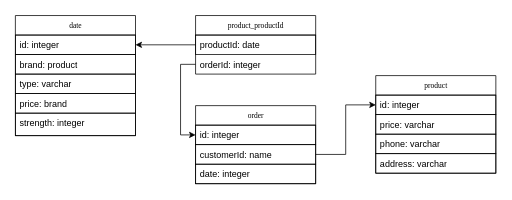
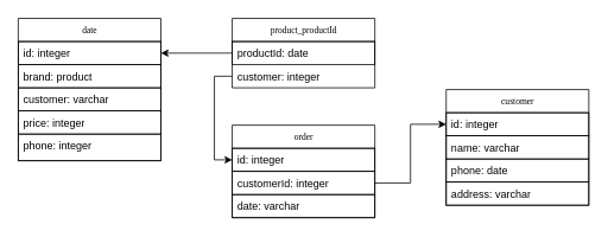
  <mxCell id="0" />
  <mxCell id="1" parent="0" />
  <mxCell id="2" value="date" style="swimlane;html=1;fontStyle=0;childLayout=stackLayout;horizontal=1;startSize=26;fillColor=default;horizontalStack=0;resizeParent=1;resizeLast=0;collapsible=1;marginBottom=0;swimlaneFillColor=#ffffff;rounded=0;shadow=0;comic=0;labelBackgroundColor=none;strokeWidth=1;fontFamily=Verdana;fontSize=10;align=center;" parent="1" vertex="1"><mxGeometry x="20" y="20" width="160" height="160" as="geometry" /></mxCell>
  <mxCell id="3" value="id: integer" style="text;html=1;strokeColor=default;fillColor=none;align=left;verticalAlign=top;spacingLeft=4;spacingRight=4;whiteSpace=wrap;overflow=hidden;rotatable=0;points=[[0,0.5],[1,0.5]];portConstraint=eastwest;" parent="2" vertex="1"><mxGeometry y="26" width="160" height="26" as="geometry" /></mxCell>
  <mxCell id="4" value="brand: product" style="text;html=1;strokeColor=default;fillColor=none;align=left;verticalAlign=top;spacingLeft=4;spacingRight=4;whiteSpace=wrap;overflow=hidden;rotatable=0;points=[[0,0.5],[1,0.5]];portConstraint=eastwest;" parent="2" vertex="1"><mxGeometry y="52" width="160" height="26" as="geometry" /></mxCell>
- <mxCell id="5" value="type: varchar" style="text;html=1;strokeColor=default;fillColor=none;align=left;verticalAlign=top;spacingLeft=4;spacingRight=4;whiteSpace=wrap;overflow=hidden;rotatable=0;points=[[0,0.5],[1,0.5]];portConstraint=eastwest;" parent="2" vertex="1"><mxGeometry y="78" width="160" height="26" as="geometry" /></mxCell>
- <mxCell id="6" value="price: brand" style="text;html=1;strokeColor=default;fillColor=none;align=left;verticalAlign=top;spacingLeft=4;spacingRight=4;whiteSpace=wrap;overflow=hidden;rotatable=0;points=[[0,0.5],[1,0.5]];portConstraint=eastwest;" parent="2" vertex="1"><mxGeometry y="104" width="160" height="26" as="geometry" /></mxCell>
- <mxCell id="7" value="strength: integer" style="text;html=1;strokeColor=default;fillColor=none;align=left;verticalAlign=top;spacingLeft=4;spacingRight=4;whiteSpace=wrap;overflow=hidden;rotatable=0;points=[[0,0.5],[1,0.5]];portConstraint=eastwest;" parent="2" vertex="1"><mxGeometry y="130" width="160" height="30" as="geometry" /></mxCell>
- <mxCell id="8" value="product" style="swimlane;html=1;fontStyle=0;childLayout=stackLayout;horizontal=1;startSize=26;fillColor=default;horizontalStack=0;resizeParent=1;resizeLast=0;collapsible=1;marginBottom=0;swimlaneFillColor=#ffffff;rounded=0;shadow=0;comic=0;labelBackgroundColor=none;strokeWidth=1;fontFamily=Verdana;fontSize=10;align=center;" parent="1" vertex="1"><mxGeometry x="500" y="100" width="160" height="130" as="geometry" /></mxCell>
+ <mxCell id="5" value="customer: varchar" style="text;html=1;strokeColor=default;fillColor=none;align=left;verticalAlign=top;spacingLeft=4;spacingRight=4;whiteSpace=wrap;overflow=hidden;rotatable=0;points=[[0,0.5],[1,0.5]];portConstraint=eastwest;" parent="2" vertex="1"><mxGeometry y="78" width="160" height="26" as="geometry" /></mxCell>
+ <mxCell id="6" value="price: integer" style="text;html=1;strokeColor=default;fillColor=none;align=left;verticalAlign=top;spacingLeft=4;spacingRight=4;whiteSpace=wrap;overflow=hidden;rotatable=0;points=[[0,0.5],[1,0.5]];portConstraint=eastwest;" parent="2" vertex="1"><mxGeometry y="104" width="160" height="26" as="geometry" /></mxCell>
+ <mxCell id="7" value="phone: integer" style="text;html=1;strokeColor=default;fillColor=none;align=left;verticalAlign=top;spacingLeft=4;spacingRight=4;whiteSpace=wrap;overflow=hidden;rotatable=0;points=[[0,0.5],[1,0.5]];portConstraint=eastwest;" parent="2" vertex="1"><mxGeometry y="130" width="160" height="30" as="geometry" /></mxCell>
+ <mxCell id="8" value="customer" style="swimlane;html=1;fontStyle=0;childLayout=stackLayout;horizontal=1;startSize=26;fillColor=default;horizontalStack=0;resizeParent=1;resizeLast=0;collapsible=1;marginBottom=0;swimlaneFillColor=#ffffff;rounded=0;shadow=0;comic=0;labelBackgroundColor=none;strokeWidth=1;fontFamily=Verdana;fontSize=10;align=center;" parent="1" vertex="1"><mxGeometry x="500" y="100" width="160" height="130" as="geometry" /></mxCell>
  <mxCell id="9" value="id: integer" style="text;html=1;strokeColor=default;fillColor=none;align=left;verticalAlign=top;spacingLeft=4;spacingRight=4;whiteSpace=wrap;overflow=hidden;rotatable=0;points=[[0,0.5],[1,0.5]];portConstraint=eastwest;" parent="8" vertex="1"><mxGeometry y="26" width="160" height="26" as="geometry" /></mxCell>
- <mxCell id="10" value="price: varchar" style="text;html=1;strokeColor=default;fillColor=none;align=left;verticalAlign=top;spacingLeft=4;spacingRight=4;whiteSpace=wrap;overflow=hidden;rotatable=0;points=[[0,0.5],[1,0.5]];portConstraint=eastwest;" parent="8" vertex="1"><mxGeometry y="52" width="160" height="26" as="geometry" /></mxCell>
- <mxCell id="11" value="phone: varchar" style="text;html=1;strokeColor=default;fillColor=none;align=left;verticalAlign=top;spacingLeft=4;spacingRight=4;whiteSpace=wrap;overflow=hidden;rotatable=0;points=[[0,0.5],[1,0.5]];portConstraint=eastwest;" parent="8" vertex="1"><mxGeometry y="78" width="160" height="26" as="geometry" /></mxCell>
+ <mxCell id="10" value="name: varchar" style="text;html=1;strokeColor=default;fillColor=none;align=left;verticalAlign=top;spacingLeft=4;spacingRight=4;whiteSpace=wrap;overflow=hidden;rotatable=0;points=[[0,0.5],[1,0.5]];portConstraint=eastwest;" parent="8" vertex="1"><mxGeometry y="52" width="160" height="26" as="geometry" /></mxCell>
+ <mxCell id="11" value="phone: date" style="text;html=1;strokeColor=default;fillColor=none;align=left;verticalAlign=top;spacingLeft=4;spacingRight=4;whiteSpace=wrap;overflow=hidden;rotatable=0;points=[[0,0.5],[1,0.5]];portConstraint=eastwest;" parent="8" vertex="1"><mxGeometry y="78" width="160" height="26" as="geometry" /></mxCell>
  <mxCell id="12" value="address: varchar" style="text;html=1;strokeColor=default;fillColor=none;align=left;verticalAlign=top;spacingLeft=4;spacingRight=4;whiteSpace=wrap;overflow=hidden;rotatable=0;points=[[0,0.5],[1,0.5]];portConstraint=eastwest;" parent="8" vertex="1"><mxGeometry y="104" width="160" height="26" as="geometry" /></mxCell>
  <mxCell id="13" value="order" style="swimlane;html=1;fontStyle=0;childLayout=stackLayout;horizontal=1;startSize=26;fillColor=default;horizontalStack=0;resizeParent=1;resizeLast=0;collapsible=1;marginBottom=0;swimlaneFillColor=#ffffff;rounded=0;shadow=0;comic=0;labelBackgroundColor=none;strokeWidth=1;fontFamily=Verdana;fontSize=10;align=center;" parent="1" vertex="1"><mxGeometry x="260" y="140" width="160" height="104" as="geometry" /></mxCell>
  <mxCell id="14" value="id: integer" style="text;html=1;strokeColor=default;fillColor=none;align=left;verticalAlign=top;spacingLeft=4;spacingRight=4;whiteSpace=wrap;overflow=hidden;rotatable=0;points=[[0,0.5],[1,0.5]];portConstraint=eastwest;" parent="13" vertex="1"><mxGeometry y="26" width="160" height="26" as="geometry" /></mxCell>
- <mxCell id="15" value="customerId: name" style="text;html=1;strokeColor=default;fillColor=none;align=left;verticalAlign=top;spacingLeft=4;spacingRight=4;whiteSpace=wrap;overflow=hidden;rotatable=0;points=[[0,0.5],[1,0.5]];portConstraint=eastwest;" parent="13" vertex="1"><mxGeometry y="52" width="160" height="26" as="geometry" /></mxCell>
- <mxCell id="16" value="date: integer" style="text;html=1;strokeColor=default;fillColor=none;align=left;verticalAlign=top;spacingLeft=4;spacingRight=4;whiteSpace=wrap;overflow=hidden;rotatable=0;points=[[0,0.5],[1,0.5]];portConstraint=eastwest;" parent="13" vertex="1"><mxGeometry y="78" width="160" height="26" as="geometry" /></mxCell>
+ <mxCell id="15" value="customerId: integer" style="text;html=1;strokeColor=default;fillColor=none;align=left;verticalAlign=top;spacingLeft=4;spacingRight=4;whiteSpace=wrap;overflow=hidden;rotatable=0;points=[[0,0.5],[1,0.5]];portConstraint=eastwest;" parent="13" vertex="1"><mxGeometry y="52" width="160" height="26" as="geometry" /></mxCell>
+ <mxCell id="16" value="date: varchar" style="text;html=1;strokeColor=default;fillColor=none;align=left;verticalAlign=top;spacingLeft=4;spacingRight=4;whiteSpace=wrap;overflow=hidden;rotatable=0;points=[[0,0.5],[1,0.5]];portConstraint=eastwest;" parent="13" vertex="1"><mxGeometry y="78" width="160" height="26" as="geometry" /></mxCell>
  <mxCell id="17" value="product_productId" style="swimlane;html=1;fontStyle=0;childLayout=stackLayout;horizontal=1;startSize=26;fillColor=default;horizontalStack=0;resizeParent=1;resizeLast=0;collapsible=1;marginBottom=0;swimlaneFillColor=#ffffff;rounded=0;shadow=0;comic=0;labelBackgroundColor=none;strokeWidth=1;fontFamily=Verdana;fontSize=10;align=center;" parent="1" vertex="1"><mxGeometry x="260" y="20" width="160" height="78" as="geometry" /></mxCell>
  <mxCell id="18" value="productId: date" style="text;html=1;strokeColor=default;fillColor=none;align=left;verticalAlign=top;spacingLeft=4;spacingRight=4;whiteSpace=wrap;overflow=hidden;rotatable=0;points=[[0,0.5],[1,0.5]];portConstraint=eastwest;" parent="17" vertex="1"><mxGeometry y="26" width="160" height="26" as="geometry" /></mxCell>
- <mxCell id="19" value="orderId: integer" style="text;html=1;strokeColor=none;fillColor=none;align=left;verticalAlign=top;spacingLeft=4;spacingRight=4;whiteSpace=wrap;overflow=hidden;rotatable=0;points=[[0,0.5],[1,0.5]];portConstraint=eastwest;" parent="17" vertex="1"><mxGeometry y="52" width="160" height="26" as="geometry" /></mxCell>
+ <mxCell id="19" value="customer: integer" style="text;html=1;strokeColor=none;fillColor=none;align=left;verticalAlign=top;spacingLeft=4;spacingRight=4;whiteSpace=wrap;overflow=hidden;rotatable=0;points=[[0,0.5],[1,0.5]];portConstraint=eastwest;" parent="17" vertex="1"><mxGeometry y="52" width="160" height="26" as="geometry" /></mxCell>
  <mxCell id="20" style="edgeStyle=orthogonalEdgeStyle;rounded=0;orthogonalLoop=1;jettySize=auto;html=1;exitX=0;exitY=0.5;exitDx=0;exitDy=0;entryX=1;entryY=0.5;entryDx=0;entryDy=0;fontFamily=Verdana;fontSize=10;fontColor=default;startSize=26;" parent="1" source="18" target="3" edge="1"><mxGeometry relative="1" as="geometry" /></mxCell>
  <mxCell id="21" style="edgeStyle=orthogonalEdgeStyle;rounded=0;orthogonalLoop=1;jettySize=auto;html=1;exitX=0;exitY=0.5;exitDx=0;exitDy=0;entryX=0;entryY=0.5;entryDx=0;entryDy=0;fontFamily=Verdana;fontSize=10;fontColor=default;startSize=26;" parent="1" source="19" target="14" edge="1"><mxGeometry relative="1" as="geometry" /></mxCell>
  <mxCell id="22" style="edgeStyle=orthogonalEdgeStyle;rounded=0;orthogonalLoop=1;jettySize=auto;html=1;exitX=1;exitY=0.5;exitDx=0;exitDy=0;entryX=0;entryY=0.5;entryDx=0;entryDy=0;fontFamily=Verdana;fontSize=10;fontColor=default;startSize=26;" parent="1" source="15" target="9" edge="1"><mxGeometry relative="1" as="geometry" /></mxCell>
